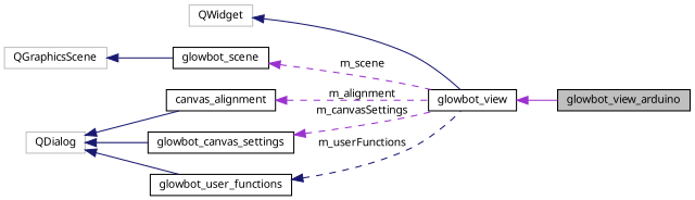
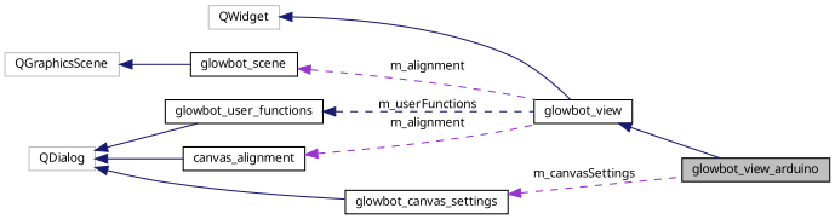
  digraph {
    fontname="Noto Sans"
    rankdir=LR
    node [color=black fillcolor=white fontname="Noto Sans" fontsize=10 shape=record style=filled]
    edge [color=midnightblue dir=back fontname="Noto Sans" fontsize=10 labelfontname=Helvetica labelfontsize=10 style=solid]
    n1 [fillcolor=grey75 fontcolor=black height=0.2 label=glowbot_view_arduino width=0.4]
    n2 [height=0.2 label=glowbot_view width=0.4]
    n3 [color=grey75 height=0.2 label=QWidget width=0.4]
    n4 [height=0.2 label=glowbot_scene width=0.4]
    n5 [color=grey75 height=0.2 label=QGraphicsScene width=0.4]
    n6 [height=0.2 label=canvas_alignment width=0.4]
    n7 [color=grey75 height=0.2 label=QDialog width=0.4]
    n8 [height=0.2 label=glowbot_canvas_settings width=0.4]
    n9 [height=0.2 label=glowbot_user_functions width=0.4]
-   n2 -> n1 [color=darkorchid3]
+   n2 -> n1
    n3 -> n2
-   n4 -> n2 [color=darkorchid3 label=" m_scene" style=dashed]
+   n4 -> n2 [color=darkorchid3 label=" m_alignment" style=dashed]
    n5 -> n4
    n6 -> n2 [color=darkorchid3 label=" m_alignment" style=dashed]
    n7 -> n6
    n7 -> n8
    n7 -> n9
-   n8 -> n2 [color=darkorchid3 label=" m_canvasSettings" style=dashed]
+   n8 -> n1 [color=darkorchid3 label=" m_canvasSettings" style=dashed]
    n9 -> n2 [label=" m_userFunctions" style=dashed]
  }
